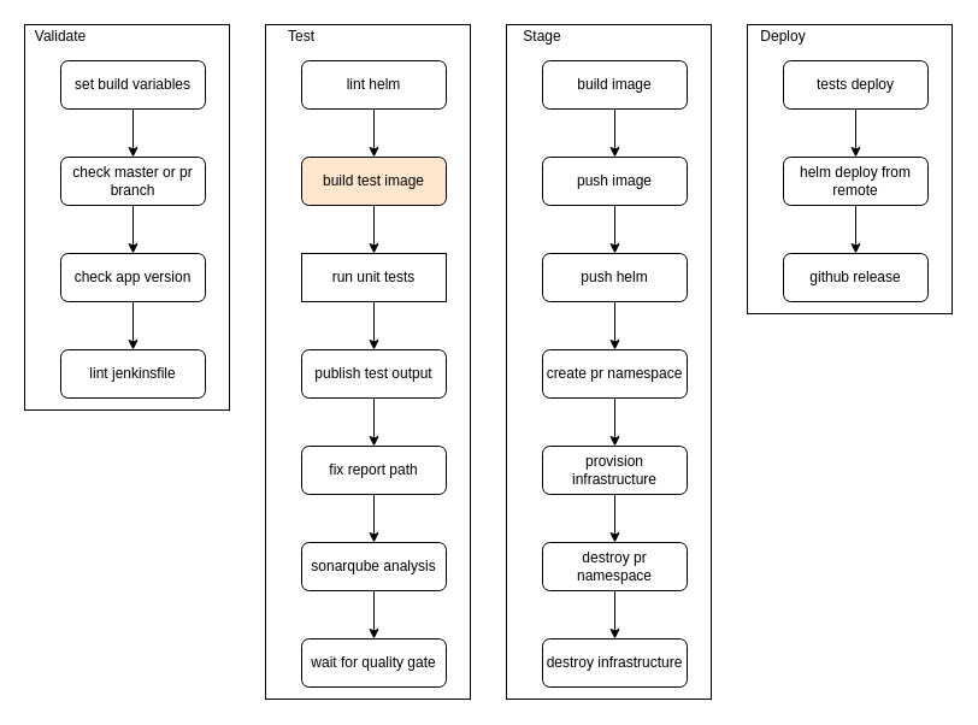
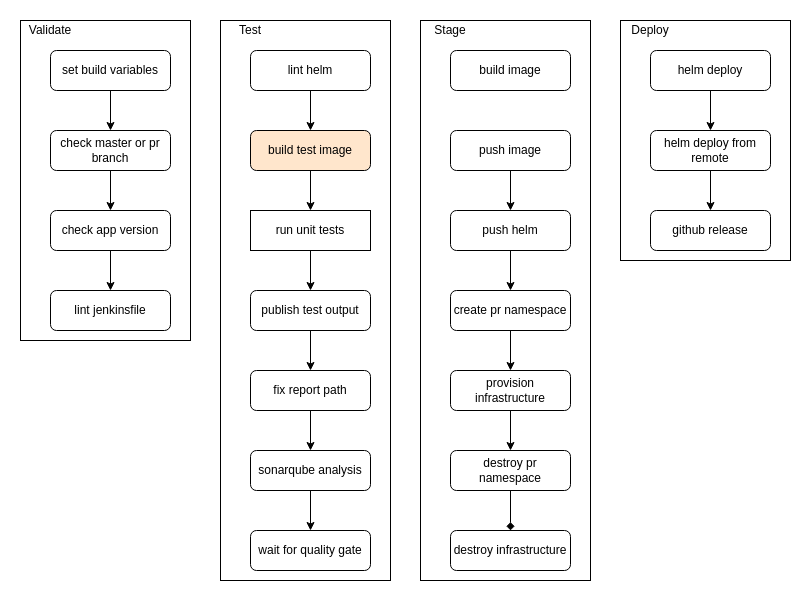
  <mxCell id="0" />
  <mxCell id="1" parent="0" />
  <mxCell id="2" value="" style="rounded=0;whiteSpace=wrap;html=1;" vertex="1" parent="1"><mxGeometry x="20" y="20" width="170" height="320" as="geometry" /></mxCell>
  <mxCell id="3" value="" style="edgeStyle=orthogonalEdgeStyle;rounded=0;orthogonalLoop=1;jettySize=auto;html=1;" edge="1" parent="1" source="4" target="6"><mxGeometry relative="1" as="geometry" /></mxCell>
  <mxCell id="4" value="&lt;span style=&quot;font-weight: normal&quot;&gt;set build variables&lt;/span&gt;" style="rounded=1;whiteSpace=wrap;html=1;fontSize=12;glass=0;strokeWidth=1;shadow=0;fontStyle=1" parent="1" vertex="1"><mxGeometry x="50" y="50" width="120" height="40" as="geometry" /></mxCell>
  <mxCell id="5" value="" style="edgeStyle=orthogonalEdgeStyle;rounded=0;orthogonalLoop=1;jettySize=auto;html=1;" edge="1" parent="1" source="6" target="8"><mxGeometry relative="1" as="geometry" /></mxCell>
  <mxCell id="6" value="&lt;span style=&quot;font-weight: normal&quot;&gt;check master or pr branch&lt;/span&gt;" style="rounded=1;whiteSpace=wrap;html=1;fontSize=12;glass=0;strokeWidth=1;shadow=0;fontStyle=1" vertex="1" parent="1"><mxGeometry x="50" y="130" width="120" height="40" as="geometry" /></mxCell>
  <mxCell id="7" value="" style="edgeStyle=orthogonalEdgeStyle;rounded=0;orthogonalLoop=1;jettySize=auto;html=1;" edge="1" parent="1" source="8" target="9"><mxGeometry relative="1" as="geometry" /></mxCell>
  <mxCell id="8" value="&lt;span style=&quot;font-weight: normal&quot;&gt;check app version&lt;/span&gt;" style="rounded=1;whiteSpace=wrap;html=1;fontSize=12;glass=0;strokeWidth=1;shadow=0;fontStyle=1" vertex="1" parent="1"><mxGeometry x="50" y="210" width="120" height="40" as="geometry" /></mxCell>
  <mxCell id="9" value="&lt;span style=&quot;font-weight: normal&quot;&gt;lint jenkinsfile&lt;/span&gt;" style="rounded=1;whiteSpace=wrap;html=1;fontSize=12;glass=0;strokeWidth=1;shadow=0;fontStyle=1" vertex="1" parent="1"><mxGeometry x="50" y="290" width="120" height="40" as="geometry" /></mxCell>
  <mxCell id="10" value="Validate" style="text;html=1;strokeColor=none;fillColor=none;align=center;verticalAlign=middle;whiteSpace=wrap;rounded=0;" vertex="1" parent="1"><mxGeometry x="30" y="20" width="40" height="20" as="geometry" /></mxCell>
  <mxCell id="11" value="" style="rounded=0;whiteSpace=wrap;html=1;" vertex="1" parent="1"><mxGeometry x="220" y="20" width="170" height="560" as="geometry" /></mxCell>
  <mxCell id="12" value="" style="edgeStyle=orthogonalEdgeStyle;rounded=0;orthogonalLoop=1;jettySize=auto;html=1;" edge="1" parent="1" source="13" target="15"><mxGeometry relative="1" as="geometry" /></mxCell>
  <mxCell id="13" value="&lt;span style=&quot;font-weight: 400&quot;&gt;lint helm&lt;/span&gt;" style="rounded=1;whiteSpace=wrap;html=1;fontSize=12;glass=0;strokeWidth=1;shadow=0;fontStyle=1" vertex="1" parent="1"><mxGeometry x="250" y="50" width="120" height="40" as="geometry" /></mxCell>
  <mxCell id="14" value="" style="edgeStyle=orthogonalEdgeStyle;rounded=0;orthogonalLoop=1;jettySize=auto;html=1;" edge="1" parent="1" source="15" target="17"><mxGeometry relative="1" as="geometry" /></mxCell>
  <mxCell id="15" value="&lt;span style=&quot;font-weight: normal&quot;&gt;build test image&lt;/span&gt;" style="rounded=1;whiteSpace=wrap;html=1;fontSize=12;glass=0;strokeWidth=1;shadow=0;fontStyle=1;fillColor=#ffe6cc;" vertex="1" parent="1"><mxGeometry x="250" y="130" width="120" height="40" as="geometry" /></mxCell>
  <mxCell id="16" value="" style="edgeStyle=orthogonalEdgeStyle;rounded=0;orthogonalLoop=1;jettySize=auto;html=1;" edge="1" parent="1" source="17" target="19"><mxGeometry relative="1" as="geometry" /></mxCell>
  <mxCell id="17" value="&lt;span style=&quot;font-weight: normal&quot;&gt;run unit tests&lt;/span&gt;" style="whiteSpace=wrap;html=1;fontSize=12;glass=0;strokeWidth=1;shadow=0;fontStyle=1;rounded=0;" vertex="1" parent="1"><mxGeometry x="250" y="210" width="120" height="40" as="geometry" /></mxCell>
  <mxCell id="18" value="" style="edgeStyle=orthogonalEdgeStyle;rounded=0;orthogonalLoop=1;jettySize=auto;html=1;" edge="1" parent="1" source="19" target="21"><mxGeometry relative="1" as="geometry" /></mxCell>
  <mxCell id="19" value="&lt;span style=&quot;font-weight: normal&quot;&gt;publish test output&lt;/span&gt;" style="rounded=1;whiteSpace=wrap;html=1;fontSize=12;glass=0;strokeWidth=1;shadow=0;fontStyle=1" vertex="1" parent="1"><mxGeometry x="250" y="290" width="120" height="40" as="geometry" /></mxCell>
  <mxCell id="20" value="" style="edgeStyle=orthogonalEdgeStyle;rounded=0;orthogonalLoop=1;jettySize=auto;html=1;" edge="1" parent="1" source="21" target="23"><mxGeometry relative="1" as="geometry" /></mxCell>
  <mxCell id="21" value="&lt;span style=&quot;font-weight: normal&quot;&gt;fix report path&lt;/span&gt;" style="rounded=1;whiteSpace=wrap;html=1;fontSize=12;glass=0;strokeWidth=1;shadow=0;fontStyle=1" vertex="1" parent="1"><mxGeometry x="250" y="370" width="120" height="40" as="geometry" /></mxCell>
  <mxCell id="22" value="" style="edgeStyle=orthogonalEdgeStyle;rounded=0;orthogonalLoop=1;jettySize=auto;html=1;" edge="1" parent="1" source="23" target="24"><mxGeometry relative="1" as="geometry" /></mxCell>
  <mxCell id="23" value="&lt;span style=&quot;font-weight: normal&quot;&gt;sonarqube analysis&lt;/span&gt;" style="rounded=1;whiteSpace=wrap;html=1;fontSize=12;glass=0;strokeWidth=1;shadow=0;fontStyle=1" vertex="1" parent="1"><mxGeometry x="250" y="450" width="120" height="40" as="geometry" /></mxCell>
  <mxCell id="24" value="&lt;span style=&quot;font-weight: normal&quot;&gt;wait for quality gate&lt;/span&gt;" style="rounded=1;whiteSpace=wrap;html=1;fontSize=12;glass=0;strokeWidth=1;shadow=0;fontStyle=1" vertex="1" parent="1"><mxGeometry x="250" y="530" width="120" height="40" as="geometry" /></mxCell>
  <mxCell id="25" value="Test" style="text;html=1;strokeColor=none;fillColor=none;align=center;verticalAlign=middle;whiteSpace=wrap;rounded=0;" vertex="1" parent="1"><mxGeometry x="230" y="20" width="40" height="20" as="geometry" /></mxCell>
  <mxCell id="26" value="" style="rounded=0;whiteSpace=wrap;html=1;" vertex="1" parent="1"><mxGeometry x="420" y="20" width="170" height="560" as="geometry" /></mxCell>
- <mxCell id="27" value="" style="edgeStyle=orthogonalEdgeStyle;rounded=0;orthogonalLoop=1;jettySize=auto;html=1;" edge="1" parent="1" source="28" target="30"><mxGeometry relative="1" as="geometry" /></mxCell>
  <mxCell id="28" value="&lt;span style=&quot;font-weight: 400&quot;&gt;build image&lt;/span&gt;" style="rounded=1;whiteSpace=wrap;html=1;fontSize=12;glass=0;strokeWidth=1;shadow=0;fontStyle=1" vertex="1" parent="1"><mxGeometry x="450" y="50" width="120" height="40" as="geometry" /></mxCell>
  <mxCell id="29" value="" style="edgeStyle=orthogonalEdgeStyle;rounded=0;orthogonalLoop=1;jettySize=auto;html=1;" edge="1" parent="1" source="30" target="32"><mxGeometry relative="1" as="geometry" /></mxCell>
  <mxCell id="30" value="&lt;span style=&quot;font-weight: normal&quot;&gt;push image&lt;/span&gt;" style="rounded=1;whiteSpace=wrap;html=1;fontSize=12;glass=0;strokeWidth=1;shadow=0;fontStyle=1" vertex="1" parent="1"><mxGeometry x="450" y="130" width="120" height="40" as="geometry" /></mxCell>
  <mxCell id="31" value="" style="edgeStyle=orthogonalEdgeStyle;rounded=0;orthogonalLoop=1;jettySize=auto;html=1;" edge="1" parent="1" source="32" target="34"><mxGeometry relative="1" as="geometry" /></mxCell>
  <mxCell id="32" value="&lt;span style=&quot;font-weight: normal&quot;&gt;push helm&lt;/span&gt;" style="rounded=1;whiteSpace=wrap;html=1;fontSize=12;glass=0;strokeWidth=1;shadow=0;fontStyle=1" vertex="1" parent="1"><mxGeometry x="450" y="210" width="120" height="40" as="geometry" /></mxCell>
  <mxCell id="33" value="" style="edgeStyle=orthogonalEdgeStyle;rounded=0;orthogonalLoop=1;jettySize=auto;html=1;" edge="1" parent="1" source="34" target="36"><mxGeometry relative="1" as="geometry" /></mxCell>
  <mxCell id="34" value="&lt;span style=&quot;font-weight: normal&quot;&gt;create pr namespace&lt;/span&gt;" style="rounded=1;whiteSpace=wrap;html=1;fontSize=12;glass=0;strokeWidth=1;shadow=0;fontStyle=1" vertex="1" parent="1"><mxGeometry x="450" y="290" width="120" height="40" as="geometry" /></mxCell>
  <mxCell id="35" value="" style="edgeStyle=orthogonalEdgeStyle;rounded=0;orthogonalLoop=1;jettySize=auto;html=1;" edge="1" parent="1" source="36" target="38"><mxGeometry relative="1" as="geometry" /></mxCell>
  <mxCell id="36" value="&lt;span style=&quot;font-weight: normal&quot;&gt;provision infrastructure&lt;/span&gt;" style="rounded=1;whiteSpace=wrap;html=1;fontSize=12;glass=0;strokeWidth=1;shadow=0;fontStyle=1" vertex="1" parent="1"><mxGeometry x="450" y="370" width="120" height="40" as="geometry" /></mxCell>
- <mxCell id="37" value="" style="edgeStyle=orthogonalEdgeStyle;rounded=0;orthogonalLoop=1;jettySize=auto;html=1;" edge="1" parent="1" source="38" target="39"><mxGeometry relative="1" as="geometry" /></mxCell>
+ <mxCell id="37" value="" style="edgeStyle=orthogonalEdgeStyle;rounded=0;orthogonalLoop=1;jettySize=auto;html=1;endArrow=diamond;" edge="1" parent="1" source="38" target="39"><mxGeometry relative="1" as="geometry" /></mxCell>
  <mxCell id="38" value="&lt;span style=&quot;font-weight: normal&quot;&gt;destroy pr namespace&lt;/span&gt;" style="rounded=1;whiteSpace=wrap;html=1;fontSize=12;glass=0;strokeWidth=1;shadow=0;fontStyle=1" vertex="1" parent="1"><mxGeometry x="450" y="450" width="120" height="40" as="geometry" /></mxCell>
  <mxCell id="39" value="&lt;span style=&quot;font-weight: normal&quot;&gt;destroy infrastructure&lt;/span&gt;" style="rounded=1;whiteSpace=wrap;html=1;fontSize=12;glass=0;strokeWidth=1;shadow=0;fontStyle=1" vertex="1" parent="1"><mxGeometry x="450" y="530" width="120" height="40" as="geometry" /></mxCell>
  <mxCell id="40" value="Stage" style="text;html=1;strokeColor=none;fillColor=none;align=center;verticalAlign=middle;whiteSpace=wrap;rounded=0;" vertex="1" parent="1"><mxGeometry x="430" y="20" width="40" height="20" as="geometry" /></mxCell>
  <mxCell id="41" value="" style="rounded=0;whiteSpace=wrap;html=1;" vertex="1" parent="1"><mxGeometry x="620" y="20" width="170" height="240" as="geometry" /></mxCell>
  <mxCell id="42" value="" style="edgeStyle=orthogonalEdgeStyle;rounded=0;orthogonalLoop=1;jettySize=auto;html=1;" edge="1" parent="1" source="43" target="45"><mxGeometry relative="1" as="geometry" /></mxCell>
- <mxCell id="43" value="&lt;span style=&quot;font-weight: normal&quot;&gt;tests deploy&lt;/span&gt;" style="rounded=1;whiteSpace=wrap;html=1;fontSize=12;glass=0;strokeWidth=1;shadow=0;fontStyle=1" vertex="1" parent="1"><mxGeometry x="650" y="50" width="120" height="40" as="geometry" /></mxCell>
+ <mxCell id="43" value="&lt;span style=&quot;font-weight: normal&quot;&gt;helm deploy&lt;/span&gt;" style="rounded=1;whiteSpace=wrap;html=1;fontSize=12;glass=0;strokeWidth=1;shadow=0;fontStyle=1" vertex="1" parent="1"><mxGeometry x="650" y="50" width="120" height="40" as="geometry" /></mxCell>
  <mxCell id="44" value="" style="edgeStyle=orthogonalEdgeStyle;rounded=0;orthogonalLoop=1;jettySize=auto;html=1;" edge="1" parent="1" source="45" target="46"><mxGeometry relative="1" as="geometry" /></mxCell>
  <mxCell id="45" value="&lt;span style=&quot;font-weight: normal&quot;&gt;helm deploy from remote&lt;/span&gt;" style="rounded=1;whiteSpace=wrap;html=1;fontSize=12;glass=0;strokeWidth=1;shadow=0;fontStyle=1" vertex="1" parent="1"><mxGeometry x="650" y="130" width="120" height="40" as="geometry" /></mxCell>
  <mxCell id="46" value="&lt;span style=&quot;font-weight: normal&quot;&gt;github release&lt;/span&gt;" style="rounded=1;whiteSpace=wrap;html=1;fontSize=12;glass=0;strokeWidth=1;shadow=0;fontStyle=1" vertex="1" parent="1"><mxGeometry x="650" y="210" width="120" height="40" as="geometry" /></mxCell>
  <mxCell id="47" value="Deploy" style="text;html=1;strokeColor=none;fillColor=none;align=center;verticalAlign=middle;whiteSpace=wrap;rounded=0;" vertex="1" parent="1"><mxGeometry x="630" y="20" width="40" height="20" as="geometry" /></mxCell>
